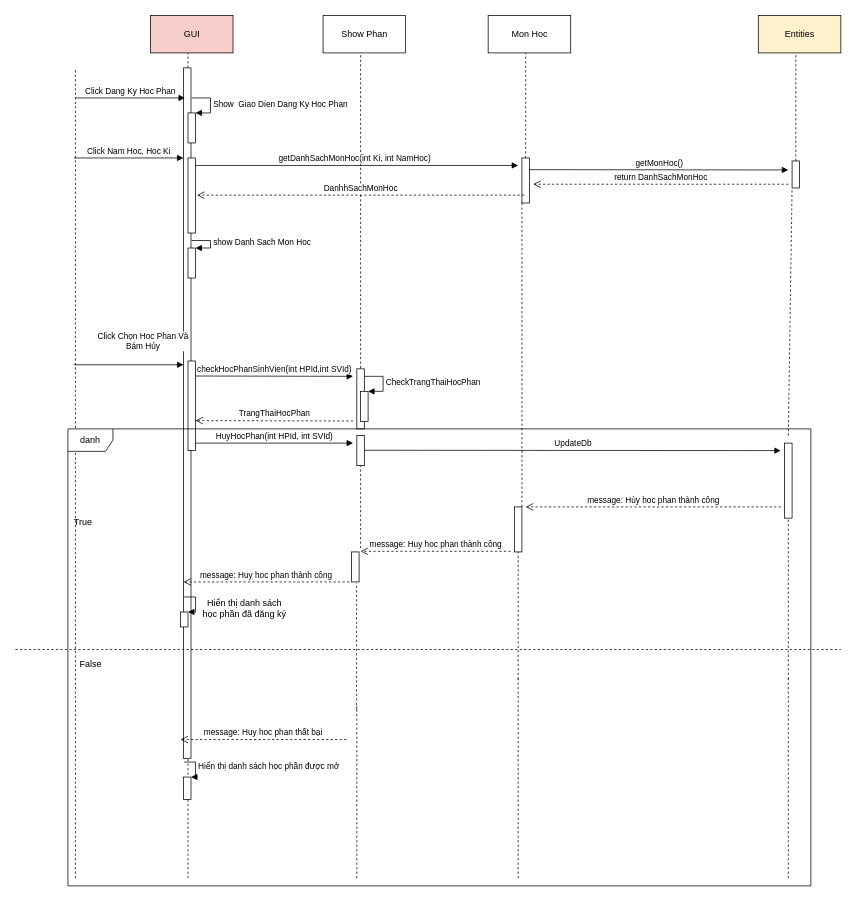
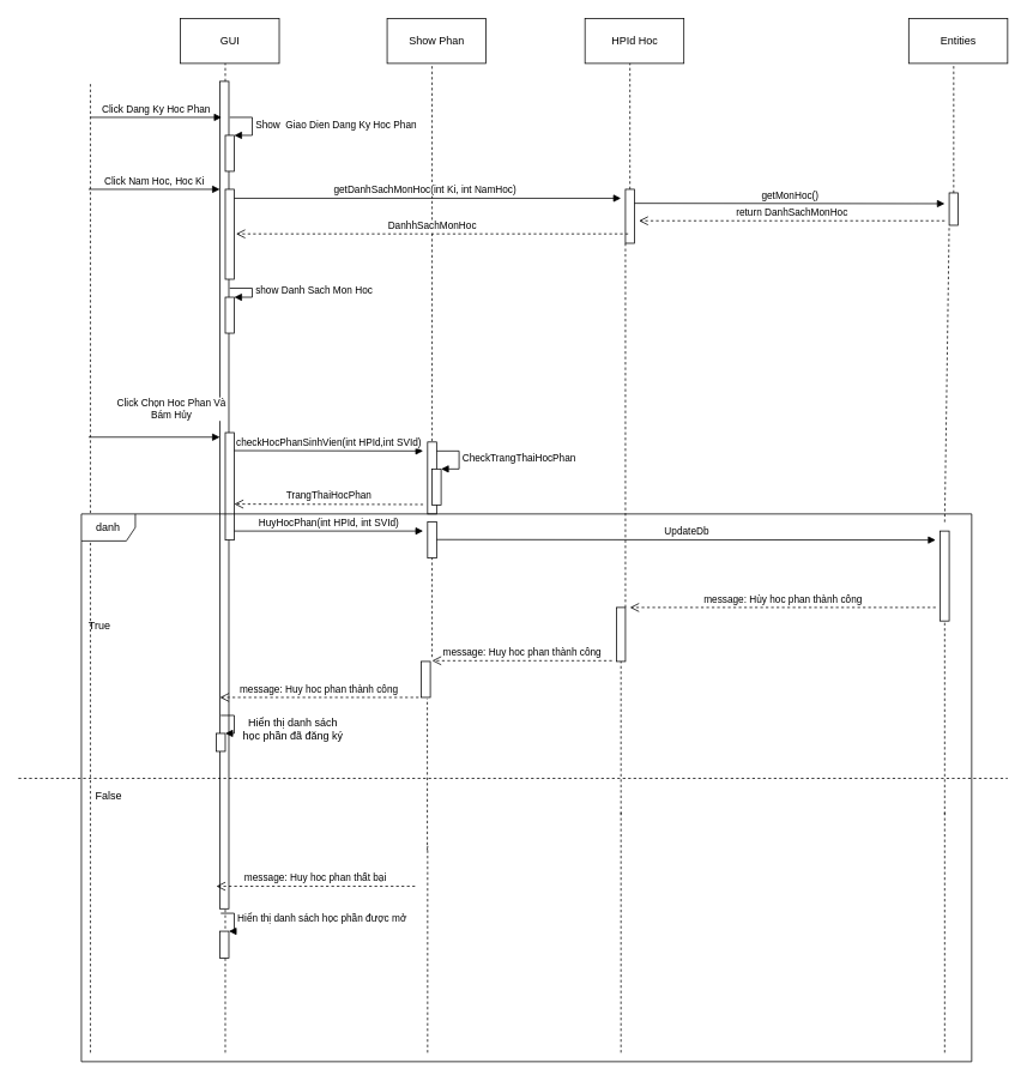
  <mxCell id="0" />
  <mxCell id="1" parent="0" />
  <mxCell id="2" value="" style="endArrow=none;dashed=1;html=1;" parent="1" edge="1"><mxGeometry width="50" height="50" relative="1" as="geometry"><mxPoint x="100" y="1170" as="sourcePoint" /><mxPoint x="100" y="90" as="targetPoint" /></mxGeometry></mxCell>
- <mxCell id="3" value="GUI" style="html=1;fillColor=#f8cecc;" parent="1" vertex="1"><mxGeometry x="200" y="20" width="110" height="50" as="geometry" /></mxCell>
+ <mxCell id="3" value="GUI" style="html=1;" parent="1" vertex="1"><mxGeometry x="200" y="20" width="110" height="50" as="geometry" /></mxCell>
  <mxCell id="4" value="" style="endArrow=none;dashed=1;html=1;" parent="1" source="11" edge="1"><mxGeometry width="50" height="50" relative="1" as="geometry"><mxPoint x="250" y="580" as="sourcePoint" /><mxPoint x="250" y="70" as="targetPoint" /></mxGeometry></mxCell>
  <mxCell id="5" value="Show Phan" style="html=1;" parent="1" vertex="1"><mxGeometry x="430" y="20" width="110" height="50" as="geometry" /></mxCell>
  <mxCell id="6" value="" style="endArrow=none;dashed=1;html=1;exitX=0.5;exitY=-0.012;exitDx=0;exitDy=0;exitPerimeter=0;" parent="1" source="31" edge="1"><mxGeometry width="50" height="50" relative="1" as="geometry"><mxPoint x="480" y="390" as="sourcePoint" /><mxPoint x="480" y="70" as="targetPoint" /></mxGeometry></mxCell>
- <mxCell id="7" value="Mon Hoc" style="html=1;" parent="1" vertex="1"><mxGeometry x="650" y="20" width="110" height="50" as="geometry" /></mxCell>
+ <mxCell id="7" value="HPId Hoc" style="html=1;" parent="1" vertex="1"><mxGeometry x="650" y="20" width="110" height="50" as="geometry" /></mxCell>
  <mxCell id="8" value="" style="endArrow=none;dashed=1;html=1;" parent="1" source="19" edge="1"><mxGeometry width="50" height="50" relative="1" as="geometry"><mxPoint x="700" y="580" as="sourcePoint" /><mxPoint x="700" y="70" as="targetPoint" /></mxGeometry></mxCell>
- <mxCell id="9" value="Entities" style="html=1;fillColor=#fff2cc;" parent="1" vertex="1"><mxGeometry x="1010" y="20" width="110" height="50" as="geometry" /></mxCell>
+ <mxCell id="9" value="Entities" style="html=1;" parent="1" vertex="1"><mxGeometry x="1010" y="20" width="110" height="50" as="geometry" /></mxCell>
  <mxCell id="10" value="" style="endArrow=none;dashed=1;html=1;" parent="1" source="28" edge="1"><mxGeometry width="50" height="50" relative="1" as="geometry"><mxPoint x="1060" y="580" as="sourcePoint" /><mxPoint x="1060" y="70" as="targetPoint" /></mxGeometry></mxCell>
  <mxCell id="11" value="" style="html=1;points=[];perimeter=orthogonalPerimeter;" parent="1" vertex="1"><mxGeometry x="244" y="90" width="10" height="920" as="geometry" /></mxCell>
  <mxCell id="12" value="" style="endArrow=none;dashed=1;html=1;" parent="1" target="11" edge="1"><mxGeometry width="50" height="50" relative="1" as="geometry"><mxPoint x="250" y="1170" as="sourcePoint" /><mxPoint x="250" y="70" as="targetPoint" /></mxGeometry></mxCell>
  <mxCell id="13" value="Click Dang Ky Hoc Phan" style="html=1;verticalAlign=bottom;endArrow=block;" parent="1" edge="1"><mxGeometry width="80" relative="1" as="geometry"><mxPoint x="100" y="130" as="sourcePoint" /><mxPoint x="246" y="130" as="targetPoint" /></mxGeometry></mxCell>
  <mxCell id="14" value="" style="html=1;points=[];perimeter=orthogonalPerimeter;" parent="1" vertex="1"><mxGeometry x="250" y="150" width="10" height="40" as="geometry" /></mxCell>
  <mxCell id="15" value="Show&amp;nbsp; Giao Dien Dang Ky Hoc Phan" style="edgeStyle=orthogonalEdgeStyle;html=1;align=left;spacingLeft=2;endArrow=block;rounded=0;entryX=1;entryY=0;" parent="1" target="14" edge="1"><mxGeometry relative="1" as="geometry"><mxPoint x="255" y="130" as="sourcePoint" /><Array as="points"><mxPoint x="280" y="130" /></Array></mxGeometry></mxCell>
  <mxCell id="16" value="Click Nam Hoc, Hoc Ki" style="html=1;verticalAlign=bottom;endArrow=block;" parent="1" edge="1"><mxGeometry width="80" relative="1" as="geometry"><mxPoint x="98" y="210" as="sourcePoint" /><mxPoint x="244" y="210" as="targetPoint" /></mxGeometry></mxCell>
  <mxCell id="17" value="getDanhSachMonHoc(int Ki, int NamHoc)" style="html=1;verticalAlign=bottom;endArrow=block;" parent="1" edge="1"><mxGeometry width="80" relative="1" as="geometry"><mxPoint x="254" y="220" as="sourcePoint" /><mxPoint x="690" y="220" as="targetPoint" /></mxGeometry></mxCell>
  <mxCell id="18" value="" style="html=1;points=[];perimeter=orthogonalPerimeter;" parent="1" vertex="1"><mxGeometry x="250" y="210" width="10" height="100" as="geometry" /></mxCell>
  <mxCell id="19" value="" style="html=1;points=[];perimeter=orthogonalPerimeter;" parent="1" vertex="1"><mxGeometry x="695" y="210" width="10" height="60" as="geometry" /></mxCell>
  <mxCell id="20" value="" style="endArrow=none;dashed=1;html=1;" parent="1" source="45" target="19" edge="1"><mxGeometry width="50" height="50" relative="1" as="geometry"><mxPoint x="700" y="1140" as="sourcePoint" /><mxPoint x="700" y="70" as="targetPoint" /></mxGeometry></mxCell>
  <mxCell id="21" value="DanhhSachMonHoc" style="html=1;verticalAlign=bottom;endArrow=open;dashed=1;endSize=8;entryX=1;entryY=0.833;entryDx=0;entryDy=0;entryPerimeter=0;" parent="1" edge="1"><mxGeometry relative="1" as="geometry"><mxPoint x="698" y="259.58" as="sourcePoint" /><mxPoint x="262" y="259.58" as="targetPoint" /></mxGeometry></mxCell>
  <mxCell id="22" value="" style="html=1;points=[];perimeter=orthogonalPerimeter;" parent="1" vertex="1"><mxGeometry x="250" y="330" width="10" height="40" as="geometry" /></mxCell>
  <mxCell id="23" value="show Danh Sach Mon Hoc" style="edgeStyle=orthogonalEdgeStyle;html=1;align=left;spacingLeft=2;endArrow=block;rounded=0;entryX=1;entryY=0;" parent="1" target="22" edge="1"><mxGeometry relative="1" as="geometry"><mxPoint x="255" y="320" as="sourcePoint" /><Array as="points"><mxPoint x="280" y="320" /></Array></mxGeometry></mxCell>
  <mxCell id="24" value="" style="endArrow=none;dashed=1;html=1;exitX=0.5;exitY=-0.1;exitDx=0;exitDy=0;exitPerimeter=0;" parent="1" source="39" target="28" edge="1"><mxGeometry width="50" height="50" relative="1" as="geometry"><mxPoint x="1060" y="490.58" as="sourcePoint" /><mxPoint x="1060" y="320" as="targetPoint" /></mxGeometry></mxCell>
  <mxCell id="25" value="" style="html=1;points=[];perimeter=orthogonalPerimeter;" parent="1" vertex="1"><mxGeometry x="250" y="480.58" width="10" height="119.42" as="geometry" /></mxCell>
  <mxCell id="26" value="Click Chọn Hoc Phan Và &lt;br&gt;Bám Hủy" style="html=1;verticalAlign=bottom;endArrow=block;" parent="1" edge="1"><mxGeometry x="0.26" y="16" width="80" relative="1" as="geometry"><mxPoint x="98" y="485.58" as="sourcePoint" /><mxPoint x="244" y="485.58" as="targetPoint" /><mxPoint as="offset" /></mxGeometry></mxCell>
  <mxCell id="27" value="checkHocPhanSinhVien(int HPId,int SVId)" style="html=1;verticalAlign=bottom;endArrow=block;" parent="1" edge="1"><mxGeometry width="80" relative="1" as="geometry"><mxPoint x="260" y="500.58" as="sourcePoint" /><mxPoint x="470" y="501" as="targetPoint" /></mxGeometry></mxCell>
  <mxCell id="28" value="" style="html=1;points=[];perimeter=orthogonalPerimeter;" parent="1" vertex="1"><mxGeometry x="1055" y="214" width="10" height="36" as="geometry" /></mxCell>
  <mxCell id="29" value="getMonHoc()" style="html=1;verticalAlign=bottom;endArrow=block;" parent="1" edge="1"><mxGeometry width="80" relative="1" as="geometry"><mxPoint x="705" y="225.58" as="sourcePoint" /><mxPoint x="1050" y="226" as="targetPoint" /></mxGeometry></mxCell>
  <mxCell id="30" value="return DanhSachMonHoc" style="html=1;verticalAlign=bottom;endArrow=open;dashed=1;endSize=8;" parent="1" edge="1"><mxGeometry relative="1" as="geometry"><mxPoint x="1050" y="245" as="sourcePoint" /><mxPoint x="710" y="245" as="targetPoint" /></mxGeometry></mxCell>
  <mxCell id="31" value="" style="html=1;points=[];perimeter=orthogonalPerimeter;" parent="1" vertex="1"><mxGeometry x="475" y="491" width="10" height="80" as="geometry" /></mxCell>
  <mxCell id="32" value="" style="html=1;points=[];perimeter=orthogonalPerimeter;" parent="1" vertex="1"><mxGeometry x="480" y="521" width="10" height="40" as="geometry" /></mxCell>
  <mxCell id="33" value="CheckTrangThaiHocPhan" style="edgeStyle=orthogonalEdgeStyle;html=1;align=left;spacingLeft=2;endArrow=block;rounded=0;entryX=1;entryY=0;" parent="1" target="32" edge="1"><mxGeometry relative="1" as="geometry"><mxPoint x="485" y="501" as="sourcePoint" /><Array as="points"><mxPoint x="510" y="501" /></Array></mxGeometry></mxCell>
  <mxCell id="34" value="True" style="text;html=1;align=center;verticalAlign=middle;resizable=0;points=[];autosize=1;" parent="1" vertex="1"><mxGeometry x="90" y="685" width="40" height="20" as="geometry" /></mxCell>
  <mxCell id="35" value="False" style="text;html=1;align=center;verticalAlign=middle;resizable=0;points=[];autosize=1;" parent="1" vertex="1"><mxGeometry x="100" y="875" width="40" height="20" as="geometry" /></mxCell>
  <mxCell id="36" value="" style="endArrow=none;dashed=1;html=1;" parent="1" edge="1"><mxGeometry width="50" height="50" relative="1" as="geometry"><mxPoint x="20" y="865" as="sourcePoint" /><mxPoint x="1120" y="865" as="targetPoint" /></mxGeometry></mxCell>
  <mxCell id="37" value="" style="html=1;points=[];perimeter=orthogonalPerimeter;" parent="1" vertex="1"><mxGeometry x="240" y="815" width="10" height="20" as="geometry" /></mxCell>
  <mxCell id="38" value="" style="edgeStyle=orthogonalEdgeStyle;html=1;align=left;spacingLeft=2;endArrow=block;rounded=0;entryX=1;entryY=0;" parent="1" target="37" edge="1"><mxGeometry relative="1" as="geometry"><mxPoint x="245" y="795" as="sourcePoint" /><Array as="points"><mxPoint x="260" y="795" /><mxPoint x="260" y="815" /></Array></mxGeometry></mxCell>
  <mxCell id="39" value="" style="html=1;points=[];perimeter=orthogonalPerimeter;" parent="1" vertex="1"><mxGeometry x="1045" y="590" width="10" height="100" as="geometry" /></mxCell>
  <mxCell id="40" value="" style="endArrow=none;dashed=1;html=1;" parent="1" target="39" edge="1"><mxGeometry width="50" height="50" relative="1" as="geometry"><mxPoint x="1050" y="905" as="sourcePoint" /><mxPoint x="1050" y="605.58" as="targetPoint" /></mxGeometry></mxCell>
  <mxCell id="41" value="message: Hùy hoc phan thành công" style="html=1;verticalAlign=bottom;endArrow=open;dashed=1;endSize=8;" parent="1" edge="1"><mxGeometry relative="1" as="geometry"><mxPoint x="1040" y="675" as="sourcePoint" /><mxPoint x="700" y="675" as="targetPoint" /></mxGeometry></mxCell>
  <mxCell id="42" value="message: Huy hoc phan thành công" style="html=1;verticalAlign=bottom;endArrow=open;dashed=1;endSize=8;" parent="1" edge="1"><mxGeometry relative="1" as="geometry"><mxPoint x="680" y="734.17" as="sourcePoint" /><mxPoint x="480" y="734.17" as="targetPoint" /></mxGeometry></mxCell>
  <mxCell id="43" value="" style="html=1;points=[];perimeter=orthogonalPerimeter;" parent="1" vertex="1"><mxGeometry x="468" y="735" width="10" height="40" as="geometry" /></mxCell>
  <mxCell id="44" value="" style="endArrow=none;dashed=1;html=1;entryX=0.667;entryY=1.033;entryDx=0;entryDy=0;entryPerimeter=0;" parent="1" target="43" edge="1"><mxGeometry width="50" height="50" relative="1" as="geometry"><mxPoint x="474.67" y="945" as="sourcePoint" /><mxPoint x="471.67" y="516.65" as="targetPoint" /></mxGeometry></mxCell>
  <mxCell id="45" value="" style="html=1;points=[];perimeter=orthogonalPerimeter;" parent="1" vertex="1"><mxGeometry x="685" y="675" width="10" height="60" as="geometry" /></mxCell>
  <mxCell id="46" value="" style="endArrow=none;dashed=1;html=1;" parent="1" target="45" edge="1"><mxGeometry width="50" height="50" relative="1" as="geometry"><mxPoint x="690" y="905" as="sourcePoint" /><mxPoint x="690" y="345" as="targetPoint" /></mxGeometry></mxCell>
  <mxCell id="47" value="message: Huy hoc phan thành công" style="html=1;verticalAlign=bottom;endArrow=open;dashed=1;endSize=8;" parent="1" edge="1"><mxGeometry relative="1" as="geometry"><mxPoint x="465" y="775" as="sourcePoint" /><mxPoint x="244" y="775" as="targetPoint" /></mxGeometry></mxCell>
  <mxCell id="48" value="Hiển thị danh sách &lt;br&gt;học phần đã đăng ký" style="text;html=1;align=center;verticalAlign=middle;resizable=0;points=[];autosize=1;" parent="1" vertex="1"><mxGeometry x="260" y="795" width="130" height="30" as="geometry" /></mxCell>
  <mxCell id="49" value="" style="endArrow=none;dashed=1;html=1;" parent="1" edge="1"><mxGeometry width="50" height="50" relative="1" as="geometry"><mxPoint x="690" y="1170" as="sourcePoint" /><mxPoint x="690" y="900" as="targetPoint" /></mxGeometry></mxCell>
  <mxCell id="50" value="" style="endArrow=none;dashed=1;html=1;" parent="1" edge="1"><mxGeometry width="50" height="50" relative="1" as="geometry"><mxPoint x="1050" y="1170" as="sourcePoint" /><mxPoint x="1050" y="900" as="targetPoint" /></mxGeometry></mxCell>
  <mxCell id="51" value="" style="endArrow=none;dashed=1;html=1;" parent="1" edge="1"><mxGeometry width="50" height="50" relative="1" as="geometry"><mxPoint x="475" y="1170" as="sourcePoint" /><mxPoint x="475" y="940" as="targetPoint" /></mxGeometry></mxCell>
  <mxCell id="52" value="message: Huy hoc phan thất bại" style="html=1;verticalAlign=bottom;endArrow=open;dashed=1;endSize=8;" parent="1" edge="1"><mxGeometry relative="1" as="geometry"><mxPoint x="461" y="985" as="sourcePoint" /><mxPoint x="240" y="985" as="targetPoint" /></mxGeometry></mxCell>
  <mxCell id="53" value="" style="html=1;points=[];perimeter=orthogonalPerimeter;" parent="1" vertex="1"><mxGeometry x="244" y="1035" width="10" height="30" as="geometry" /></mxCell>
  <mxCell id="54" value="Hiển thị danh sách học phần được mở" style="edgeStyle=orthogonalEdgeStyle;html=1;align=left;spacingLeft=2;endArrow=block;rounded=0;entryX=1;entryY=0;" parent="1" target="53" edge="1"><mxGeometry relative="1" as="geometry"><mxPoint x="245" y="1015" as="sourcePoint" /><Array as="points"><mxPoint x="260" y="1015" /><mxPoint x="260" y="1035" /></Array></mxGeometry></mxCell>
  <mxCell id="55" value="TrangThaiHocPhan" style="html=1;verticalAlign=bottom;endArrow=open;dashed=1;endSize=8;" parent="1" edge="1"><mxGeometry relative="1" as="geometry"><mxPoint x="470" y="560.5" as="sourcePoint" /><mxPoint x="260" y="560" as="targetPoint" /></mxGeometry></mxCell>
  <mxCell id="56" value="" style="html=1;points=[];perimeter=orthogonalPerimeter;" vertex="1" parent="1"><mxGeometry x="475" y="580" width="10" height="40" as="geometry" /></mxCell>
  <mxCell id="57" value="HuyHocPhan(int HPId, int SVId)" style="html=1;verticalAlign=bottom;endArrow=block;" edge="1" parent="1"><mxGeometry width="80" relative="1" as="geometry"><mxPoint x="260" y="590" as="sourcePoint" /><mxPoint x="470" y="590" as="targetPoint" /></mxGeometry></mxCell>
  <mxCell id="58" value="UpdateDb" style="html=1;verticalAlign=bottom;endArrow=block;" edge="1" parent="1"><mxGeometry width="80" relative="1" as="geometry"><mxPoint x="485" y="599.5" as="sourcePoint" /><mxPoint x="1040" y="600" as="targetPoint" /></mxGeometry></mxCell>
  <mxCell id="59" value="" style="endArrow=none;dashed=1;html=1;exitX=0.5;exitY=-0.012;exitDx=0;exitDy=0;exitPerimeter=0;" edge="1" parent="1"><mxGeometry width="50" height="50" relative="1" as="geometry"><mxPoint x="480" y="730.04" as="sourcePoint" /><mxPoint x="480" y="620" as="targetPoint" /></mxGeometry></mxCell>
  <mxCell id="60" value="danh" style="shape=umlFrame;whiteSpace=wrap;html=1;" vertex="1" parent="1"><mxGeometry x="90" y="571" width="990" height="609" as="geometry" /></mxCell>
